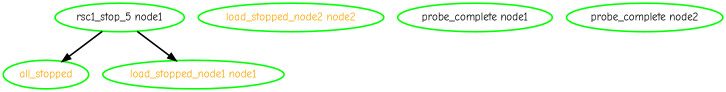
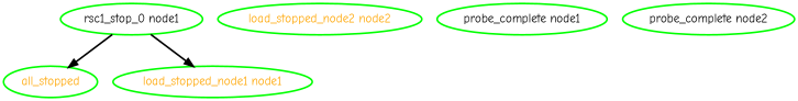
  digraph {
    fontname="Comic Neue"
    node [color=green fontcolor=orange style=bold fontname="Comic Neue"]
    edge [style=bold fontname="Comic Neue"]
    all_stopped
    "load_stopped_node1 node1"
    "load_stopped_node2 node2"
    "probe_complete node1" [fontcolor=black]
    "probe_complete node2" [fontcolor=black]
-   "rsc1_stop_0 node1" [fontcolor=black label="rsc1_stop_5 node1"]
+   "rsc1_stop_0 node1" [fontcolor=black]
    "rsc1_stop_0 node1" -> all_stopped
    "rsc1_stop_0 node1" -> "load_stopped_node1 node1"
  }
